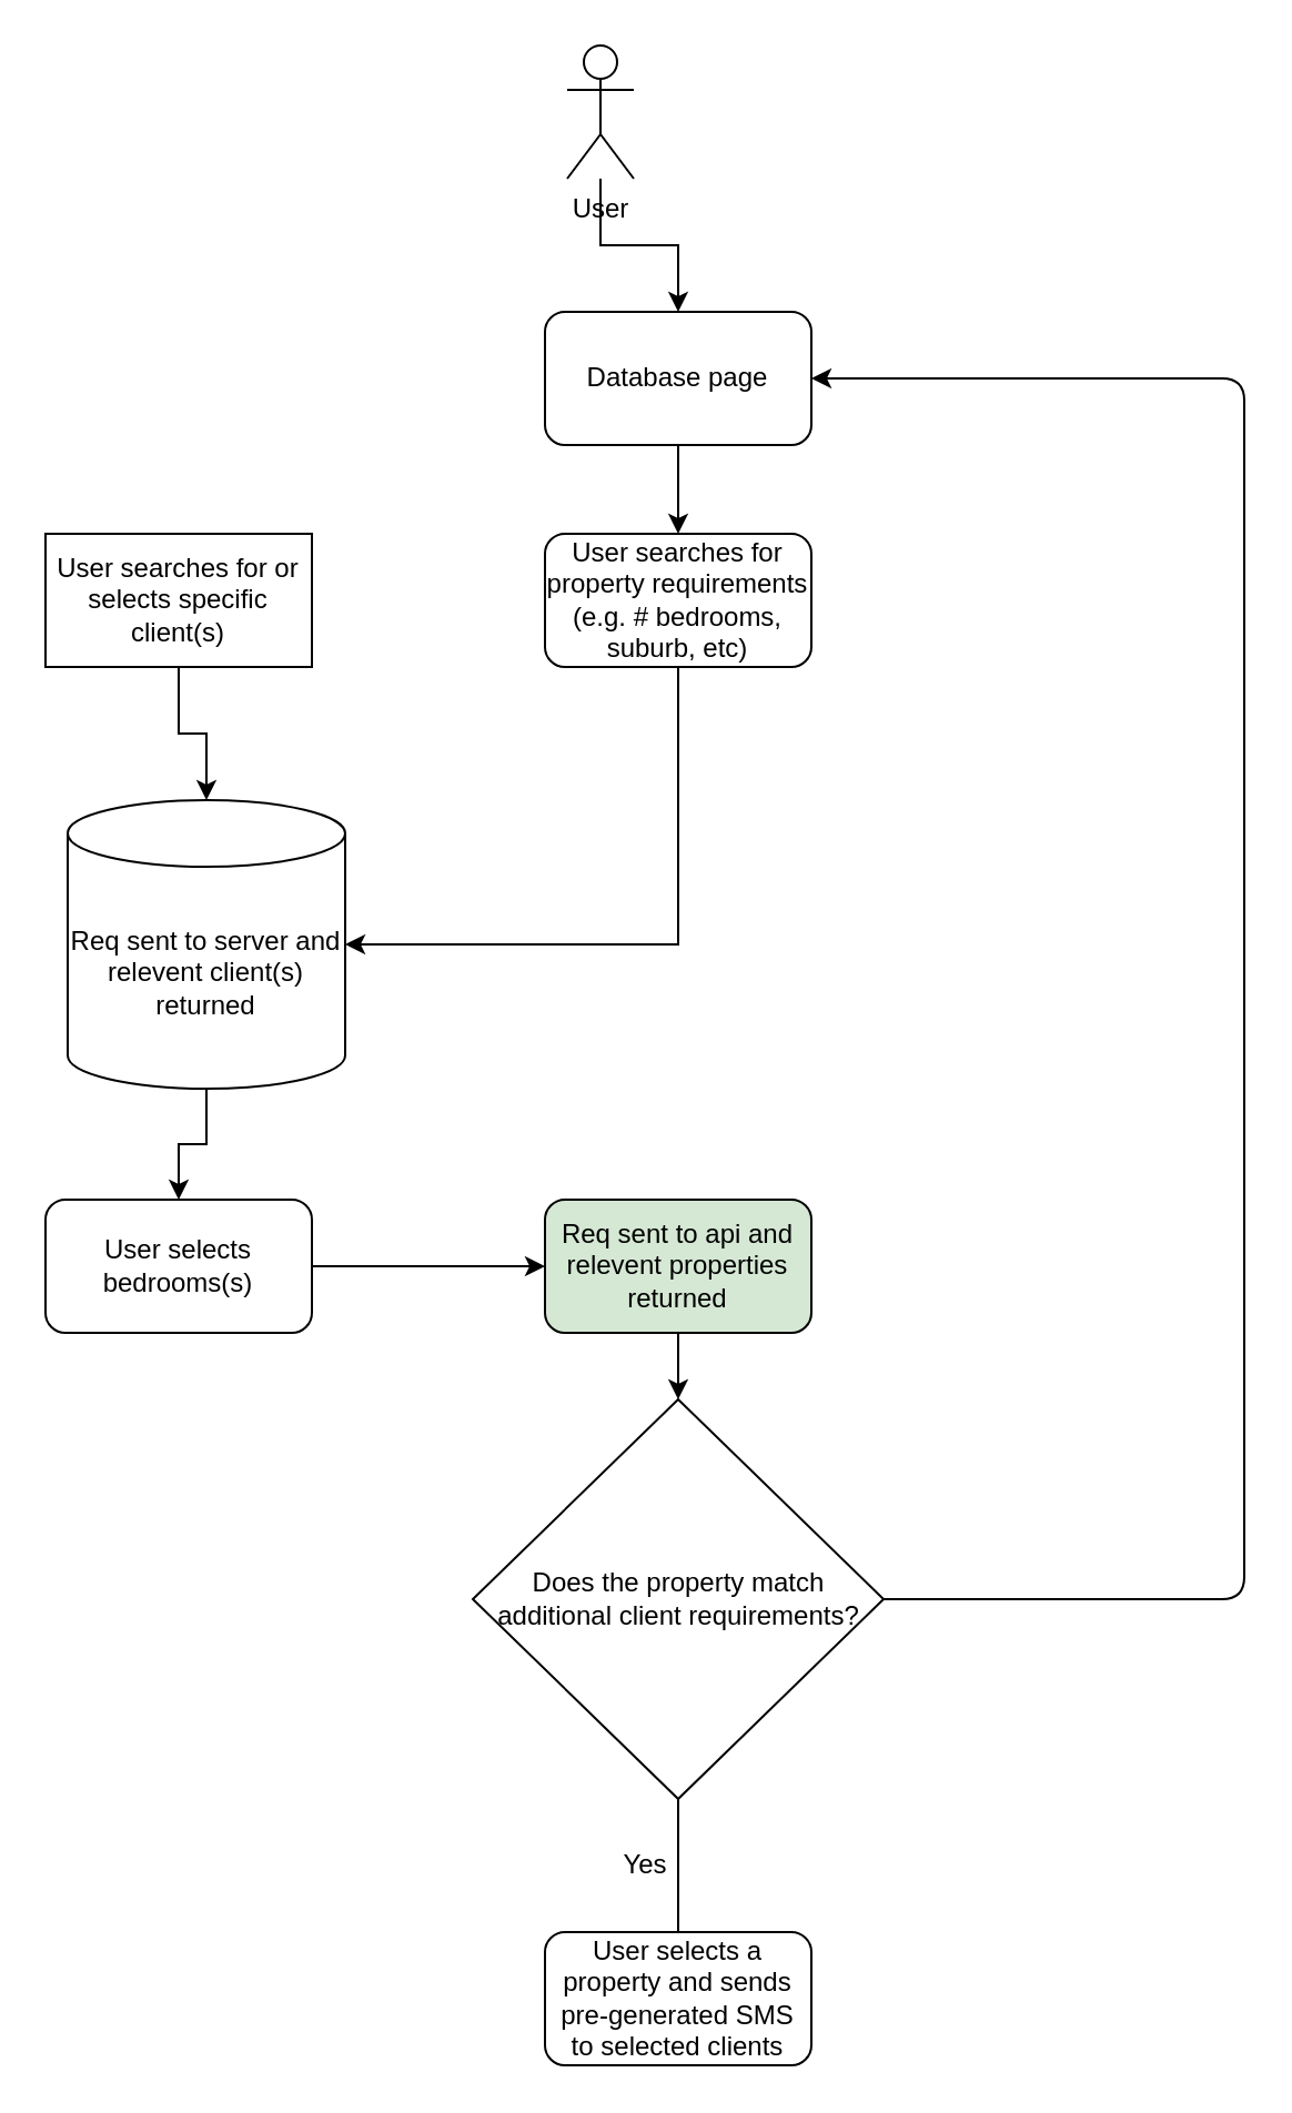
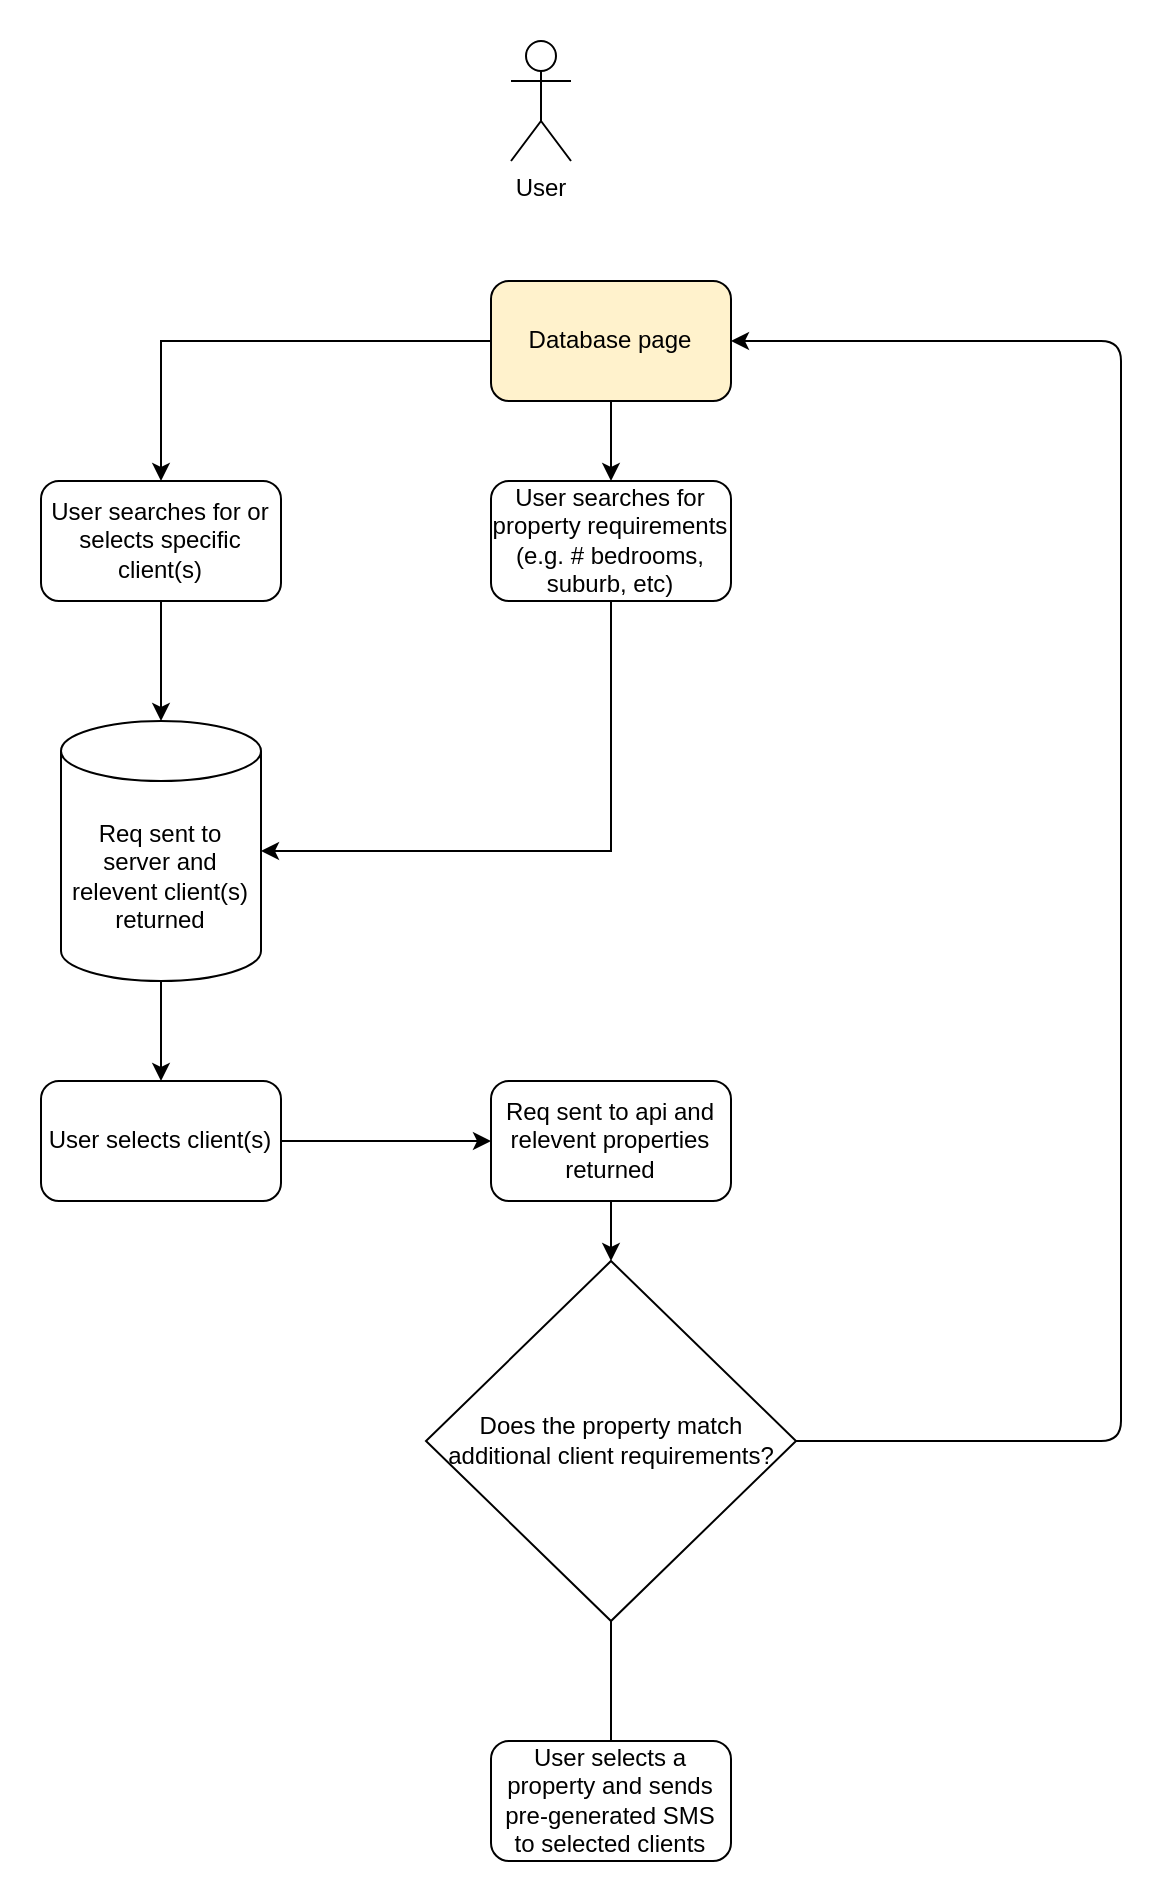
  <mxCell id="0" />
  <mxCell id="1" parent="0" />
- <mxCell id="2" value="" style="edgeStyle=orthogonalEdgeStyle;rounded=0;orthogonalLoop=1;jettySize=auto;html=1;" parent="1" source="3" target="6" edge="1"><mxGeometry relative="1" as="geometry" /></mxCell>
  <mxCell id="3" value="User" style="shape=umlActor;verticalLabelPosition=bottom;verticalAlign=top;html=1;outlineConnect=0;" parent="1" vertex="1"><mxGeometry x="255" y="20" width="30" height="60" as="geometry" /></mxCell>
+ <mxCell id="4" style="edgeStyle=orthogonalEdgeStyle;rounded=0;orthogonalLoop=1;jettySize=auto;html=1;entryX=0.5;entryY=0;entryDx=0;entryDy=0;" parent="1" source="6" target="8" edge="1"><mxGeometry relative="1" as="geometry" /></mxCell>
  <mxCell id="5" style="edgeStyle=orthogonalEdgeStyle;rounded=0;orthogonalLoop=1;jettySize=auto;html=1;exitX=0.5;exitY=1;exitDx=0;exitDy=0;entryX=0.5;entryY=0;entryDx=0;entryDy=0;" parent="1" source="6" target="9" edge="1"><mxGeometry relative="1" as="geometry" /></mxCell>
- <mxCell id="6" value="Database page" style="rounded=1;whiteSpace=wrap;html=1;" parent="1" vertex="1"><mxGeometry x="245" y="140" width="120" height="60" as="geometry" /></mxCell>
+ <mxCell id="6" value="Database page" style="rounded=1;whiteSpace=wrap;html=1;fillColor=#fff2cc;" parent="1" vertex="1"><mxGeometry x="245" y="140" width="120" height="60" as="geometry" /></mxCell>
  <mxCell id="7" value="" style="edgeStyle=orthogonalEdgeStyle;rounded=0;orthogonalLoop=1;jettySize=auto;html=1;" parent="1" source="8" target="11" edge="1"><mxGeometry relative="1" as="geometry" /></mxCell>
- <mxCell id="8" value="User searches for or selects specific client(s)" style="whiteSpace=wrap;html=1;rounded=0;" parent="1" vertex="1"><mxGeometry x="20" y="240" width="120" height="60" as="geometry" /></mxCell>
+ <mxCell id="8" value="User searches for or selects specific client(s)" style="rounded=1;whiteSpace=wrap;html=1;" parent="1" vertex="1"><mxGeometry x="20" y="240" width="120" height="60" as="geometry" /></mxCell>
  <mxCell id="9" value="User searches for property requirements (e.g. # bedrooms, suburb, etc)" style="rounded=1;whiteSpace=wrap;html=1;" parent="1" vertex="1"><mxGeometry x="245" y="240" width="120" height="60" as="geometry" /></mxCell>
  <mxCell id="10" value="" style="edgeStyle=orthogonalEdgeStyle;rounded=0;orthogonalLoop=1;jettySize=auto;html=1;" parent="1" source="11" target="14" edge="1"><mxGeometry relative="1" as="geometry" /></mxCell>
- <mxCell id="11" value="Req sent to server and relevent client(s) returned" style="shape=cylinder3;whiteSpace=wrap;html=1;boundedLbl=1;backgroundOutline=1;size=15;" parent="1" vertex="1"><mxGeometry x="30" y="360" width="125" height="130" as="geometry" /></mxCell>
+ <mxCell id="11" value="Req sent to server and relevent client(s) returned" style="shape=cylinder3;whiteSpace=wrap;html=1;boundedLbl=1;backgroundOutline=1;size=15;" parent="1" vertex="1"><mxGeometry x="30" y="360" width="100" height="130" as="geometry" /></mxCell>
  <mxCell id="12" style="edgeStyle=orthogonalEdgeStyle;rounded=0;orthogonalLoop=1;jettySize=auto;html=1;entryX=1;entryY=0.5;entryDx=0;entryDy=0;entryPerimeter=0;exitX=0.5;exitY=1;exitDx=0;exitDy=0;" parent="1" source="9" target="11" edge="1"><mxGeometry relative="1" as="geometry" /></mxCell>
  <mxCell id="13" value="" style="edgeStyle=orthogonalEdgeStyle;rounded=0;orthogonalLoop=1;jettySize=auto;html=1;" parent="1" source="14" edge="1"><mxGeometry relative="1" as="geometry"><mxPoint x="245" y="570" as="targetPoint" /></mxGeometry></mxCell>
- <mxCell id="14" value="User selects bedrooms(s)" style="rounded=1;whiteSpace=wrap;html=1;" parent="1" vertex="1"><mxGeometry x="20" y="540" width="120" height="60" as="geometry" /></mxCell>
+ <mxCell id="14" value="User selects client(s)" style="rounded=1;whiteSpace=wrap;html=1;" parent="1" vertex="1"><mxGeometry x="20" y="540" width="120" height="60" as="geometry" /></mxCell>
  <mxCell id="15" value="" style="edgeStyle=orthogonalEdgeStyle;rounded=0;orthogonalLoop=1;jettySize=auto;html=1;" parent="1" source="16" edge="1"><mxGeometry relative="1" as="geometry"><mxPoint x="305" y="760" as="targetPoint" /></mxGeometry></mxCell>
  <mxCell id="16" value="User selects a property and sends pre-generated SMS to selected clients" style="rounded=1;whiteSpace=wrap;html=1;" parent="1" vertex="1"><mxGeometry x="245" y="870" width="120" height="60" as="geometry" /></mxCell>
  <mxCell id="17" value="" style="edgeStyle=none;html=1;" edge="1" parent="1" source="18" target="20"><mxGeometry relative="1" as="geometry" /></mxCell>
- <mxCell id="18" value="Req sent to api and relevent properties returned" style="rounded=1;whiteSpace=wrap;html=1;fillColor=#d5e8d4;" vertex="1" parent="1"><mxGeometry x="245" y="540" width="120" height="60" as="geometry" /></mxCell>
+ <mxCell id="18" value="Req sent to api and relevent properties returned" style="rounded=1;whiteSpace=wrap;html=1;" vertex="1" parent="1"><mxGeometry x="245" y="540" width="120" height="60" as="geometry" /></mxCell>
  <mxCell id="19" style="edgeStyle=none;html=1;entryX=1;entryY=0.5;entryDx=0;entryDy=0;" edge="1" parent="1" source="20" target="6"><mxGeometry relative="1" as="geometry"><mxPoint x="550" y="170" as="targetPoint" /><Array as="points"><mxPoint x="560" y="720" /><mxPoint x="560" y="170" /></Array></mxGeometry></mxCell>
  <mxCell id="20" value="Does the property match additional client requirements?" style="rhombus;whiteSpace=wrap;html=1;" vertex="1" parent="1"><mxGeometry x="212.5" y="630" width="185" height="180" as="geometry" /></mxCell>
- <mxCell id="21" value="Yes" style="text;html=1;align=center;verticalAlign=middle;resizable=0;points=[];autosize=1;strokeColor=none;fillColor=none;" vertex="1" parent="1"><mxGeometry x="270" y="825" width="40" height="30" as="geometry" /></mxCell>
